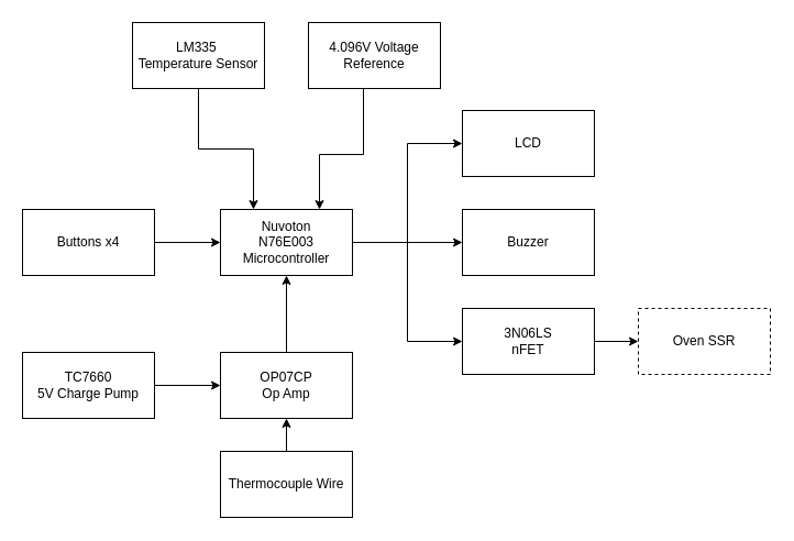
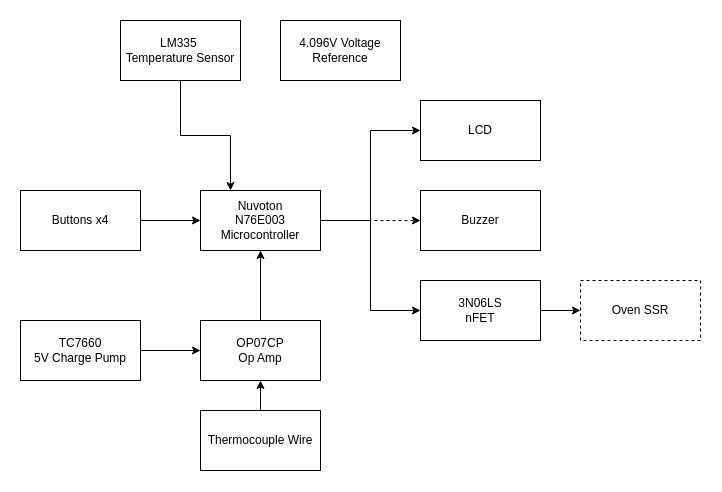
  <mxCell id="0" />
  <mxCell id="1" parent="0" />
  <mxCell id="2" style="edgeStyle=orthogonalEdgeStyle;rounded=0;orthogonalLoop=1;jettySize=auto;html=1;entryX=0;entryY=0.5;entryDx=0;entryDy=0;" parent="1" source="5" target="20" edge="1"><mxGeometry relative="1" as="geometry" /></mxCell>
- <mxCell id="3" style="edgeStyle=orthogonalEdgeStyle;rounded=0;orthogonalLoop=1;jettySize=auto;html=1;entryX=0;entryY=0.5;entryDx=0;entryDy=0;" parent="1" source="5" target="6" edge="1"><mxGeometry relative="1" as="geometry" /></mxCell>
+ <mxCell id="3" style="edgeStyle=orthogonalEdgeStyle;rounded=0;orthogonalLoop=1;jettySize=auto;html=1;entryX=0;entryY=0.5;entryDx=0;entryDy=0;dashed=1;" parent="1" source="5" target="6" edge="1"><mxGeometry relative="1" as="geometry" /></mxCell>
  <mxCell id="4" style="edgeStyle=orthogonalEdgeStyle;rounded=0;orthogonalLoop=1;jettySize=auto;html=1;exitX=1;exitY=0.5;exitDx=0;exitDy=0;entryX=0;entryY=0.5;entryDx=0;entryDy=0;" parent="1" source="5" target="16" edge="1"><mxGeometry relative="1" as="geometry"><Array as="points"><mxPoint x="370" y="220" /><mxPoint x="370" y="310" /></Array></mxGeometry></mxCell>
  <mxCell id="5" value="&lt;div&gt;Nuvoton&lt;/div&gt;&lt;div&gt;N76E003&lt;/div&gt;&lt;div&gt;Microcontroller&lt;br&gt;&lt;/div&gt;" style="whiteSpace=wrap;html=1;" parent="1" vertex="1"><mxGeometry x="200" y="190" width="120" height="60" as="geometry" /></mxCell>
  <mxCell id="6" value="Buzzer" style="whiteSpace=wrap;html=1;" parent="1" vertex="1"><mxGeometry x="420" y="190" width="120" height="60" as="geometry" /></mxCell>
  <mxCell id="7" style="edgeStyle=orthogonalEdgeStyle;rounded=0;orthogonalLoop=1;jettySize=auto;html=1;entryX=0;entryY=0.5;entryDx=0;entryDy=0;" parent="1" source="8" target="5" edge="1"><mxGeometry relative="1" as="geometry" /></mxCell>
  <mxCell id="8" value="Buttons x4" style="whiteSpace=wrap;html=1;" parent="1" vertex="1"><mxGeometry x="20" y="190" width="120" height="60" as="geometry" /></mxCell>
  <mxCell id="9" style="edgeStyle=orthogonalEdgeStyle;rounded=0;orthogonalLoop=1;jettySize=auto;html=1;entryX=0.25;entryY=0;entryDx=0;entryDy=0;" parent="1" source="10" target="5" edge="1"><mxGeometry relative="1" as="geometry" /></mxCell>
  <mxCell id="10" value="&lt;div&gt;LM335&amp;nbsp;&lt;/div&gt;&lt;div&gt;Temperature Sensor&lt;/div&gt;" style="whiteSpace=wrap;html=1;" parent="1" vertex="1"><mxGeometry x="120" y="20" width="120" height="60" as="geometry" /></mxCell>
- <mxCell id="11" style="edgeStyle=orthogonalEdgeStyle;rounded=0;orthogonalLoop=1;jettySize=auto;html=1;entryX=0.75;entryY=0;entryDx=0;entryDy=0;" parent="1" source="12" target="5" edge="1"><mxGeometry relative="1" as="geometry"><Array as="points"><mxPoint x="330" y="140" /><mxPoint x="290" y="140" /></Array></mxGeometry></mxCell>
  <mxCell id="12" value="4.096V Voltage Reference" style="whiteSpace=wrap;html=1;" parent="1" vertex="1"><mxGeometry x="280" y="20" width="120" height="60" as="geometry" /></mxCell>
  <mxCell id="13" style="edgeStyle=orthogonalEdgeStyle;rounded=0;orthogonalLoop=1;jettySize=auto;html=1;entryX=0;entryY=0.5;entryDx=0;entryDy=0;" parent="1" source="14" target="19" edge="1"><mxGeometry relative="1" as="geometry" /></mxCell>
  <mxCell id="14" value="&lt;div&gt;TC7660&lt;br&gt;&lt;/div&gt;&lt;div&gt;5V Charge Pump&lt;/div&gt;" style="whiteSpace=wrap;html=1;" parent="1" vertex="1"><mxGeometry x="20" y="320" width="120" height="60" as="geometry" /></mxCell>
  <mxCell id="15" style="edgeStyle=orthogonalEdgeStyle;rounded=0;orthogonalLoop=1;jettySize=auto;html=1;exitX=1;exitY=0.5;exitDx=0;exitDy=0;entryX=0;entryY=0.5;entryDx=0;entryDy=0;" parent="1" source="16" target="17" edge="1"><mxGeometry relative="1" as="geometry" /></mxCell>
  <mxCell id="16" value="&lt;div&gt;3N06LS&lt;/div&gt;&lt;div&gt;nFET&lt;/div&gt;" style="whiteSpace=wrap;html=1;" parent="1" vertex="1"><mxGeometry x="420" y="280" width="120" height="60" as="geometry" /></mxCell>
  <mxCell id="17" value="Oven SSR" style="whiteSpace=wrap;html=1;dashed=1;" parent="1" vertex="1"><mxGeometry x="580" y="280" width="120" height="60" as="geometry" /></mxCell>
  <mxCell id="18" style="edgeStyle=orthogonalEdgeStyle;rounded=0;orthogonalLoop=1;jettySize=auto;html=1;entryX=0.5;entryY=1;entryDx=0;entryDy=0;" parent="1" source="19" target="5" edge="1"><mxGeometry relative="1" as="geometry" /></mxCell>
  <mxCell id="19" value="&lt;div&gt;OP07CP&lt;/div&gt;&lt;div&gt;Op Amp&lt;br&gt;&lt;/div&gt;" style="whiteSpace=wrap;html=1;" parent="1" vertex="1"><mxGeometry x="200" y="320" width="120" height="60" as="geometry" /></mxCell>
  <mxCell id="20" value="LCD" style="whiteSpace=wrap;html=1;" parent="1" vertex="1"><mxGeometry x="420" y="100" width="120" height="60" as="geometry" /></mxCell>
  <mxCell id="21" style="edgeStyle=orthogonalEdgeStyle;rounded=0;orthogonalLoop=1;jettySize=auto;html=1;entryX=0.5;entryY=1;entryDx=0;entryDy=0;" parent="1" source="22" target="19" edge="1"><mxGeometry relative="1" as="geometry" /></mxCell>
  <mxCell id="22" value="Thermocouple Wire" style="whiteSpace=wrap;html=1;" parent="1" vertex="1"><mxGeometry x="200" y="410" width="120" height="60" as="geometry" /></mxCell>
  <mxCell id="23" style="edgeStyle=orthogonalEdgeStyle;rounded=0;orthogonalLoop=1;jettySize=auto;html=1;exitX=0.5;exitY=1;exitDx=0;exitDy=0;" parent="1" source="17" target="17" edge="1"><mxGeometry relative="1" as="geometry" /></mxCell>
